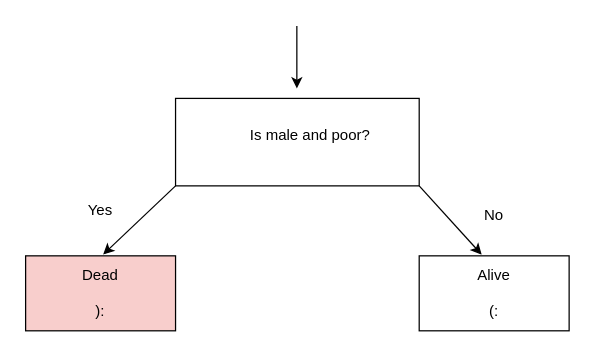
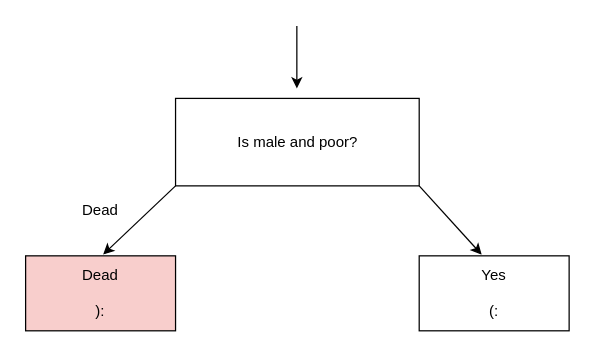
  <mxCell id="0" />
  <mxCell id="1" parent="0" />
  <mxCell id="2" value="" style="rounded=0;whiteSpace=wrap;html=1;" vertex="1" parent="1"><mxGeometry x="140" y="78" width="195" height="70" as="geometry" /></mxCell>
  <mxCell id="3" value="" style="endArrow=classic;html=1;" edge="1" parent="1"><mxGeometry width="50" height="50" relative="1" as="geometry"><mxPoint x="140" y="148" as="sourcePoint" /><mxPoint x="82" y="203" as="targetPoint" /></mxGeometry></mxCell>
  <mxCell id="4" value="" style="endArrow=classic;html=1;" edge="1" parent="1"><mxGeometry width="50" height="50" relative="1" as="geometry"><mxPoint x="335" y="148" as="sourcePoint" /><mxPoint x="385" y="203" as="targetPoint" /></mxGeometry></mxCell>
  <mxCell id="5" value="Dead&lt;br&gt;&lt;br&gt;):" style="rounded=0;whiteSpace=wrap;html=1;fillColor=#f8cecc;" vertex="1" parent="1"><mxGeometry x="20" y="204" width="120" height="60" as="geometry" /></mxCell>
- <mxCell id="6" value="Alive&lt;br&gt;&lt;br&gt;(:" style="rounded=0;whiteSpace=wrap;html=1;" vertex="1" parent="1"><mxGeometry x="335" y="204" width="120" height="60" as="geometry" /></mxCell>
- <mxCell id="7" value="Is male and poor?" style="text;html=1;strokeColor=none;fillColor=none;align=center;verticalAlign=middle;whiteSpace=wrap;rounded=0;" vertex="1" parent="1"><mxGeometry x="192.5" y="84" width="110" height="48" as="geometry" /></mxCell>
- <mxCell id="8" value="Yes" style="text;html=1;strokeColor=none;fillColor=none;align=center;verticalAlign=middle;whiteSpace=wrap;rounded=0;" vertex="1" parent="1"><mxGeometry x="60" y="158" width="40" height="20" as="geometry" /></mxCell>
- <mxCell id="9" value="No" style="text;html=1;strokeColor=none;fillColor=none;align=center;verticalAlign=middle;whiteSpace=wrap;rounded=0;" vertex="1" parent="1"><mxGeometry x="375" y="162" width="40" height="20" as="geometry" /></mxCell>
+ <mxCell id="6" value="Yes&lt;br&gt;&lt;br&gt;(:" style="rounded=0;whiteSpace=wrap;html=1;" vertex="1" parent="1"><mxGeometry x="335" y="204" width="120" height="60" as="geometry" /></mxCell>
+ <mxCell id="7" value="Is male and poor?" style="text;html=1;strokeColor=none;fillColor=none;align=center;verticalAlign=middle;whiteSpace=wrap;rounded=0;" vertex="1" parent="1"><mxGeometry x="182.5" y="89" width="110" height="48" as="geometry" /></mxCell>
+ <mxCell id="8" value="Dead" style="text;html=1;strokeColor=none;fillColor=none;align=center;verticalAlign=middle;whiteSpace=wrap;rounded=0;" vertex="1" parent="1"><mxGeometry x="60" y="158" width="40" height="20" as="geometry" /></mxCell>
  <mxCell id="10" value="" style="endArrow=classic;html=1;" edge="1" parent="1"><mxGeometry width="50" height="50" relative="1" as="geometry"><mxPoint x="237.08" y="20" as="sourcePoint" /><mxPoint x="237.08" y="70" as="targetPoint" /></mxGeometry></mxCell>
